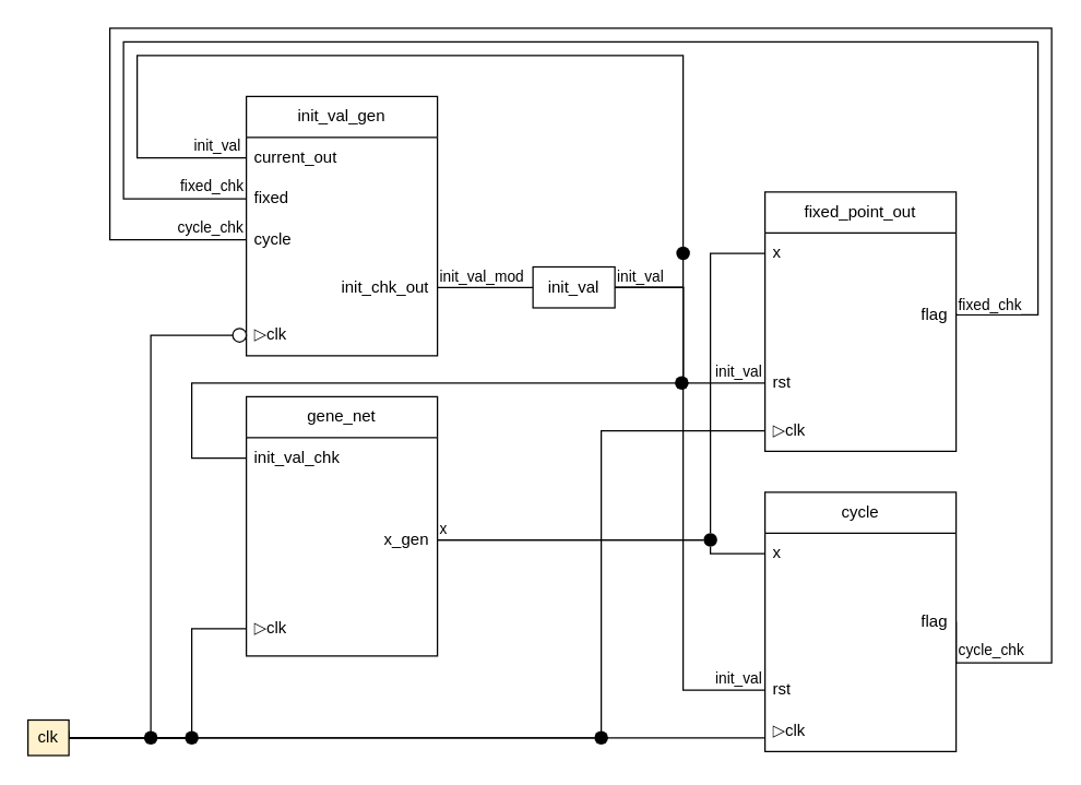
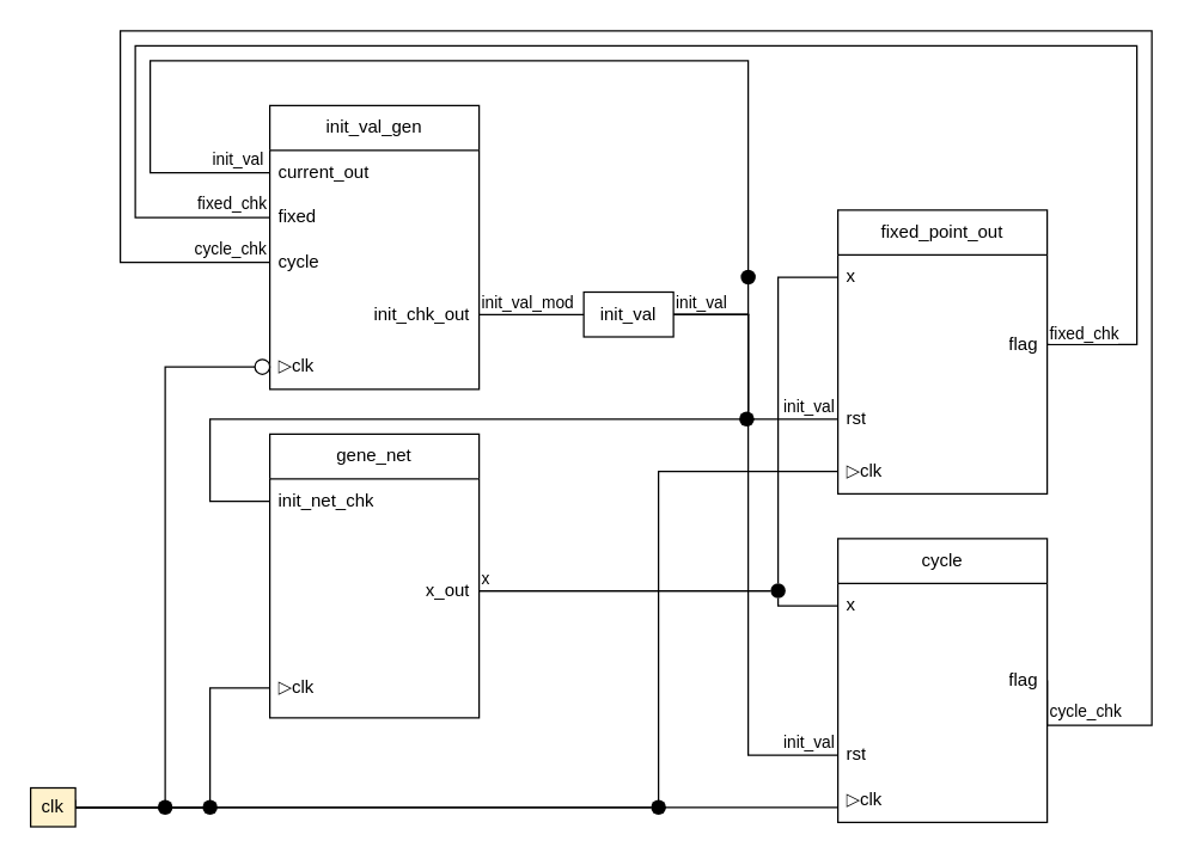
  <mxCell id="0" />
  <mxCell id="1" parent="0" />
  <mxCell id="2" value="gene_net" style="swimlane;fontStyle=0;childLayout=stackLayout;horizontal=1;startSize=30;horizontalStack=0;resizeParent=1;resizeParentMax=0;resizeLast=0;collapsible=1;marginBottom=0;whiteSpace=wrap;html=1;" parent="1" vertex="1"><mxGeometry x="180" y="290" width="140" height="190" as="geometry" /></mxCell>
- <mxCell id="3" value="init_val_chk" style="text;strokeColor=none;fillColor=none;align=left;verticalAlign=middle;spacingLeft=4;spacingRight=4;overflow=hidden;points=[[0,0.5],[1,0.5]];portConstraint=eastwest;rotatable=0;whiteSpace=wrap;html=1;" parent="2" vertex="1"><mxGeometry y="30" width="140" height="30" as="geometry" /></mxCell>
- <mxCell id="4" value="x_gen" style="text;strokeColor=none;fillColor=none;align=right;verticalAlign=middle;spacingLeft=4;spacingRight=4;overflow=hidden;points=[[0,0.5],[1,0.5]];portConstraint=eastwest;rotatable=0;whiteSpace=wrap;html=1;" parent="2" vertex="1"><mxGeometry y="60" width="140" height="90" as="geometry" /></mxCell>
+ <mxCell id="3" value="init_net_chk" style="text;strokeColor=none;fillColor=none;align=left;verticalAlign=middle;spacingLeft=4;spacingRight=4;overflow=hidden;points=[[0,0.5],[1,0.5]];portConstraint=eastwest;rotatable=0;whiteSpace=wrap;html=1;" parent="2" vertex="1"><mxGeometry y="30" width="140" height="30" as="geometry" /></mxCell>
+ <mxCell id="4" value="x_out" style="text;strokeColor=none;fillColor=none;align=right;verticalAlign=middle;spacingLeft=4;spacingRight=4;overflow=hidden;points=[[0,0.5],[1,0.5]];portConstraint=eastwest;rotatable=0;whiteSpace=wrap;html=1;" parent="2" vertex="1"><mxGeometry y="60" width="140" height="90" as="geometry" /></mxCell>
  <mxCell id="5" value="▷clk" style="text;strokeColor=none;fillColor=none;align=left;verticalAlign=middle;spacingLeft=4;spacingRight=4;overflow=hidden;points=[[0,0.5],[1,0.5]];portConstraint=eastwest;rotatable=0;whiteSpace=wrap;html=1;" parent="2" vertex="1"><mxGeometry y="150" width="140" height="40" as="geometry" /></mxCell>
  <mxCell id="6" value="fixed_point_out" style="swimlane;fontStyle=0;childLayout=stackLayout;horizontal=1;startSize=30;horizontalStack=0;resizeParent=1;resizeParentMax=0;resizeLast=0;collapsible=1;marginBottom=0;whiteSpace=wrap;html=1;" parent="1" vertex="1"><mxGeometry x="560" y="140" width="140" height="190" as="geometry" /></mxCell>
  <mxCell id="7" value="x" style="text;strokeColor=none;fillColor=none;align=left;verticalAlign=middle;spacingLeft=4;spacingRight=4;overflow=hidden;points=[[0,0.5],[1,0.5]];portConstraint=eastwest;rotatable=0;whiteSpace=wrap;html=1;" parent="6" vertex="1"><mxGeometry y="30" width="140" height="30" as="geometry" /></mxCell>
  <mxCell id="8" value="flag" style="text;strokeColor=none;fillColor=none;align=right;verticalAlign=middle;spacingLeft=4;spacingRight=4;overflow=hidden;points=[[0,0.5],[1,0.5]];portConstraint=eastwest;rotatable=0;whiteSpace=wrap;html=1;" parent="6" vertex="1"><mxGeometry y="60" width="140" height="60" as="geometry" /></mxCell>
  <mxCell id="9" value="rst" style="text;strokeColor=none;fillColor=none;align=left;verticalAlign=middle;spacingLeft=4;spacingRight=4;overflow=hidden;points=[[0,0.5],[1,0.5]];portConstraint=eastwest;rotatable=0;whiteSpace=wrap;html=1;" parent="6" vertex="1"><mxGeometry y="120" width="140" height="40" as="geometry" /></mxCell>
  <mxCell id="10" value="▷clk" style="text;strokeColor=none;fillColor=none;align=left;verticalAlign=middle;spacingLeft=4;spacingRight=4;overflow=hidden;points=[[0,0.5],[1,0.5]];portConstraint=eastwest;rotatable=0;whiteSpace=wrap;html=1;" parent="6" vertex="1"><mxGeometry y="160" width="140" height="30" as="geometry" /></mxCell>
  <mxCell id="11" value="cycle" style="swimlane;fontStyle=0;childLayout=stackLayout;horizontal=1;startSize=30;horizontalStack=0;resizeParent=1;resizeParentMax=0;resizeLast=0;collapsible=1;marginBottom=0;whiteSpace=wrap;html=1;" parent="1" vertex="1"><mxGeometry x="560" y="360" width="140" height="190" as="geometry" /></mxCell>
  <mxCell id="12" value="x" style="text;strokeColor=none;fillColor=none;align=left;verticalAlign=middle;spacingLeft=4;spacingRight=4;overflow=hidden;points=[[0,0.5],[1,0.5]];portConstraint=eastwest;rotatable=0;whiteSpace=wrap;html=1;" parent="11" vertex="1"><mxGeometry y="30" width="140" height="30" as="geometry" /></mxCell>
  <mxCell id="13" value="flag" style="text;strokeColor=none;fillColor=none;align=right;verticalAlign=middle;spacingLeft=4;spacingRight=4;overflow=hidden;points=[[0,0.5],[1,0.5]];portConstraint=eastwest;rotatable=0;whiteSpace=wrap;html=1;" parent="11" vertex="1"><mxGeometry y="60" width="140" height="70" as="geometry" /></mxCell>
  <mxCell id="14" value="rst" style="text;strokeColor=none;fillColor=none;align=left;verticalAlign=middle;spacingLeft=4;spacingRight=4;overflow=hidden;points=[[0,0.5],[1,0.5]];portConstraint=eastwest;rotatable=0;whiteSpace=wrap;html=1;" parent="11" vertex="1"><mxGeometry y="130" width="140" height="30" as="geometry" /></mxCell>
  <mxCell id="15" value="▷clk" style="text;strokeColor=none;fillColor=none;align=left;verticalAlign=middle;spacingLeft=4;spacingRight=4;overflow=hidden;points=[[0,0.5],[1,0.5]];portConstraint=eastwest;rotatable=0;whiteSpace=wrap;html=1;" parent="11" vertex="1"><mxGeometry y="160" width="140" height="30" as="geometry" /></mxCell>
  <mxCell id="16" value="init_val_gen" style="swimlane;fontStyle=0;childLayout=stackLayout;horizontal=1;startSize=30;horizontalStack=0;resizeParent=1;resizeParentMax=0;resizeLast=0;collapsible=1;marginBottom=0;whiteSpace=wrap;html=1;" parent="1" vertex="1"><mxGeometry x="180" y="70" width="140" height="190" as="geometry" /></mxCell>
  <mxCell id="17" value="current_out" style="text;strokeColor=none;fillColor=none;align=left;verticalAlign=middle;spacingLeft=4;spacingRight=4;overflow=hidden;points=[[0,0.5],[1,0.5]];portConstraint=eastwest;rotatable=0;whiteSpace=wrap;html=1;" parent="16" vertex="1"><mxGeometry y="30" width="140" height="30" as="geometry" /></mxCell>
  <mxCell id="18" value="fixed" style="text;strokeColor=none;fillColor=none;align=left;verticalAlign=middle;spacingLeft=4;spacingRight=4;overflow=hidden;points=[[0,0.5],[1,0.5]];portConstraint=eastwest;rotatable=0;whiteSpace=wrap;html=1;" parent="16" vertex="1"><mxGeometry y="60" width="140" height="30" as="geometry" /></mxCell>
  <mxCell id="19" value="cycle" style="text;strokeColor=none;fillColor=none;align=left;verticalAlign=middle;spacingLeft=4;spacingRight=4;overflow=hidden;points=[[0,0.5],[1,0.5]];portConstraint=eastwest;rotatable=0;whiteSpace=wrap;html=1;" parent="16" vertex="1"><mxGeometry y="90" width="140" height="30" as="geometry" /></mxCell>
  <mxCell id="20" value="init_chk_out" style="text;strokeColor=none;fillColor=none;align=right;verticalAlign=middle;spacingLeft=4;spacingRight=4;overflow=hidden;points=[[0,0.5],[1,0.5]];portConstraint=eastwest;rotatable=0;whiteSpace=wrap;html=1;" parent="16" vertex="1"><mxGeometry y="120" width="140" height="40" as="geometry" /></mxCell>
  <mxCell id="21" value="▷clk" style="text;strokeColor=none;fillColor=none;align=left;verticalAlign=middle;spacingLeft=4;spacingRight=4;overflow=hidden;points=[[0,0.5],[1,0.5]];portConstraint=eastwest;rotatable=0;whiteSpace=wrap;html=1;" parent="16" vertex="1"><mxGeometry y="160" width="140" height="30" as="geometry" /></mxCell>
  <mxCell id="22" style="edgeStyle=orthogonalEdgeStyle;rounded=0;orthogonalLoop=1;jettySize=auto;html=1;exitX=1;exitY=0.5;exitDx=0;exitDy=0;endArrow=none;endFill=0;" parent="1" target="15" edge="1"><mxGeometry relative="1" as="geometry"><mxPoint x="270" y="530" as="targetPoint" /><mxPoint x="50" y="535" as="sourcePoint" /><Array as="points"><mxPoint x="50" y="540" /></Array></mxGeometry></mxCell>
  <mxCell id="23" style="edgeStyle=orthogonalEdgeStyle;rounded=0;orthogonalLoop=1;jettySize=auto;html=1;exitX=0.667;exitY=0.5;exitDx=0;exitDy=0;endArrow=none;endFill=0;entryX=0;entryY=0.5;entryDx=0;entryDy=0;exitPerimeter=0;" parent="1" source="27" target="24" edge="1"><mxGeometry relative="1" as="geometry"><mxPoint x="50" y="535" as="sourcePoint" /><Array as="points"><mxPoint x="110" y="540" /><mxPoint x="110" y="245" /></Array></mxGeometry></mxCell>
  <mxCell id="24" value="" style="ellipse;whiteSpace=wrap;html=1;" parent="1" vertex="1"><mxGeometry x="170" y="240" width="10" height="10" as="geometry" /></mxCell>
  <mxCell id="25" style="edgeStyle=orthogonalEdgeStyle;rounded=0;orthogonalLoop=1;jettySize=auto;html=1;exitX=1;exitY=0.5;exitDx=0;exitDy=0;endArrow=none;endFill=0;" parent="1" source="48" target="10" edge="1"><mxGeometry relative="1" as="geometry"><Array as="points"><mxPoint x="440" y="540" /><mxPoint x="440" y="540" /><mxPoint x="440" y="315" /></Array></mxGeometry></mxCell>
  <mxCell id="26" style="edgeStyle=orthogonalEdgeStyle;rounded=0;orthogonalLoop=1;jettySize=auto;html=1;exitX=1;exitY=0.5;exitDx=0;exitDy=0;endArrow=none;endFill=0;" parent="1" source="52" target="5" edge="1"><mxGeometry relative="1" as="geometry"><Array as="points"><mxPoint x="140" y="460" /></Array></mxGeometry></mxCell>
  <mxCell id="27" value="clk" style="rounded=0;whiteSpace=wrap;html=1;fillColor=#fff2cc;" parent="1" vertex="1"><mxGeometry x="20" y="527" width="30" height="26" as="geometry" /></mxCell>
  <mxCell id="28" value="init_val" style="rounded=0;whiteSpace=wrap;html=1;" parent="1" vertex="1"><mxGeometry x="390" y="195" width="60" height="30" as="geometry" /></mxCell>
  <mxCell id="29" value="" style="endArrow=none;html=1;rounded=0;endFill=0;" parent="1" source="20" target="28" edge="1"><mxGeometry relative="1" as="geometry"><mxPoint x="240" y="160" as="sourcePoint" /><mxPoint x="400" y="160" as="targetPoint" /></mxGeometry></mxCell>
  <mxCell id="30" value="init_val_mod" style="edgeLabel;resizable=0;html=1;align=left;verticalAlign=bottom;" parent="29" connectable="0" vertex="1"><mxGeometry x="-1" relative="1" as="geometry" /></mxCell>
  <mxCell id="31" value="" style="endArrow=none;html=1;rounded=0;endFill=0;edgeStyle=orthogonalEdgeStyle;elbow=vertical;" parent="1" source="28" target="9" edge="1"><mxGeometry relative="1" as="geometry"><mxPoint x="420" y="300" as="sourcePoint" /><mxPoint x="530" y="180" as="targetPoint" /><Array as="points"><mxPoint x="500" y="210" /><mxPoint x="500" y="280" /></Array></mxGeometry></mxCell>
  <mxCell id="32" value="init_val" style="edgeLabel;resizable=0;html=1;align=left;verticalAlign=bottom;" parent="31" connectable="0" vertex="1"><mxGeometry x="-1" relative="1" as="geometry" /></mxCell>
  <mxCell id="33" value="" style="endArrow=none;html=1;rounded=0;endFill=0;edgeStyle=orthogonalEdgeStyle;elbow=vertical;exitX=1;exitY=0.5;exitDx=0;exitDy=0;" parent="1" source="28" target="14" edge="1"><mxGeometry relative="1" as="geometry"><mxPoint x="470" y="220" as="sourcePoint" /><mxPoint x="570" y="195" as="targetPoint" /><Array as="points"><mxPoint x="500" y="210" /><mxPoint x="500" y="505" /></Array></mxGeometry></mxCell>
  <mxCell id="34" value="init_val" style="edgeLabel;resizable=0;html=1;align=left;verticalAlign=bottom;" parent="33" connectable="0" vertex="1"><mxGeometry x="-1" relative="1" as="geometry" /></mxCell>
  <mxCell id="35" value="" style="endArrow=none;html=1;rounded=0;endFill=0;edgeStyle=orthogonalEdgeStyle;elbow=vertical;exitX=1;exitY=0.5;exitDx=0;exitDy=0;" parent="1" source="44" target="3" edge="1"><mxGeometry relative="1" as="geometry"><mxPoint x="470" y="220" as="sourcePoint" /><mxPoint x="570" y="415" as="targetPoint" /><Array as="points"><mxPoint x="140" y="280" /><mxPoint x="140" y="335" /></Array></mxGeometry></mxCell>
  <mxCell id="36" value="" style="endArrow=none;html=1;rounded=0;endFill=0;edgeStyle=orthogonalEdgeStyle;elbow=vertical;" parent="1" source="62" target="12" edge="1"><mxGeometry relative="1" as="geometry"><mxPoint x="809.97" y="520.03" as="sourcePoint" /><mxPoint x="539.97" y="645.03" as="targetPoint" /><Array as="points"><mxPoint x="520" y="405" /></Array></mxGeometry></mxCell>
  <mxCell id="37" value="" style="endArrow=none;html=1;rounded=0;endFill=0;edgeStyle=orthogonalEdgeStyle;elbow=vertical;" parent="1" source="62" target="7" edge="1"><mxGeometry relative="1" as="geometry"><mxPoint x="330" y="405" as="sourcePoint" /><mxPoint x="570" y="445" as="targetPoint" /><Array as="points"><mxPoint x="520" y="185" /></Array></mxGeometry></mxCell>
  <mxCell id="38" style="edgeStyle=orthogonalEdgeStyle;rounded=0;orthogonalLoop=1;jettySize=auto;html=1;exitX=1;exitY=0.5;exitDx=0;exitDy=0;endArrow=none;endFill=0;" parent="1" source="8" target="18" edge="1"><mxGeometry relative="1" as="geometry"><Array as="points"><mxPoint x="760" y="230" /><mxPoint x="760" y="30" /><mxPoint x="90" y="30" /><mxPoint x="90" y="145" /></Array></mxGeometry></mxCell>
  <mxCell id="39" value="fixed_chk" style="edgeLabel;resizable=0;html=1;align=left;verticalAlign=bottom;" parent="1" connectable="0" vertex="1"><mxGeometry x="700" y="231" as="geometry" /></mxCell>
  <mxCell id="40" style="edgeStyle=orthogonalEdgeStyle;rounded=0;orthogonalLoop=1;jettySize=auto;html=1;exitX=1;exitY=0.5;exitDx=0;exitDy=0;endArrow=none;endFill=0;" parent="1" source="13" target="19" edge="1"><mxGeometry relative="1" as="geometry"><Array as="points"><mxPoint x="700" y="485" /><mxPoint x="770" y="485" /><mxPoint x="770" y="20" /><mxPoint x="80" y="20" /><mxPoint x="80" y="175" /></Array></mxGeometry></mxCell>
  <mxCell id="41" value="cycle_chk" style="edgeLabel;resizable=0;html=1;align=left;verticalAlign=bottom;" parent="1" connectable="0" vertex="1"><mxGeometry x="700" y="484" as="geometry" /></mxCell>
  <mxCell id="42" value="" style="endArrow=none;html=1;rounded=0;endFill=0;edgeStyle=orthogonalEdgeStyle;elbow=vertical;exitX=1;exitY=0.5;exitDx=0;exitDy=0;" parent="1" source="28" target="44" edge="1"><mxGeometry relative="1" as="geometry"><mxPoint x="450" y="210" as="sourcePoint" /><mxPoint x="180" y="335" as="targetPoint" /><Array as="points"><mxPoint x="500" y="210" /><mxPoint x="500" y="280" /></Array></mxGeometry></mxCell>
  <mxCell id="43" value="init_val" style="edgeLabel;resizable=0;html=1;align=left;verticalAlign=bottom;" parent="42" connectable="0" vertex="1"><mxGeometry x="-1" relative="1" as="geometry" /></mxCell>
  <mxCell id="44" value="" style="ellipse;whiteSpace=wrap;html=1;strokeColor=none;fillStyle=solid;fillColor=#000000;gradientColor=none;" parent="1" vertex="1"><mxGeometry x="494" y="275" width="10" height="10" as="geometry" /></mxCell>
  <mxCell id="45" value="" style="endArrow=none;html=1;rounded=0;endFill=0;edgeStyle=orthogonalEdgeStyle;elbow=vertical;" parent="1" source="4" target="62" edge="1"><mxGeometry relative="1" as="geometry"><mxPoint x="320" y="395" as="sourcePoint" /><mxPoint x="560" y="220" as="targetPoint" /><Array as="points" /></mxGeometry></mxCell>
  <mxCell id="46" value="x" style="edgeLabel;resizable=0;html=1;align=left;verticalAlign=bottom;" parent="45" connectable="0" vertex="1"><mxGeometry x="-1" relative="1" as="geometry" /></mxCell>
  <mxCell id="47" value="" style="edgeStyle=orthogonalEdgeStyle;rounded=0;orthogonalLoop=1;jettySize=auto;html=1;endArrow=none;endFill=0;exitX=1;exitY=0.5;exitDx=0;exitDy=0;" parent="1" source="52" target="48" edge="1"><mxGeometry relative="1" as="geometry"><mxPoint x="110" y="630" as="sourcePoint" /><mxPoint x="560" y="315" as="targetPoint" /><Array as="points"><mxPoint x="150" y="540" /><mxPoint x="150" y="540" /></Array></mxGeometry></mxCell>
  <mxCell id="48" value="" style="ellipse;whiteSpace=wrap;html=1;strokeColor=none;fillStyle=solid;fillColor=#000000;gradientColor=none;" parent="1" vertex="1"><mxGeometry x="435" y="535" width="10" height="10" as="geometry" /></mxCell>
  <mxCell id="49" value="" style="ellipse;whiteSpace=wrap;html=1;strokeColor=none;fillStyle=solid;fillColor=#000000;gradientColor=none;" parent="1" vertex="1"><mxGeometry x="135" y="535" width="10" height="10" as="geometry" /></mxCell>
  <mxCell id="50" value="" style="edgeStyle=orthogonalEdgeStyle;rounded=0;orthogonalLoop=1;jettySize=auto;html=1;endArrow=none;endFill=0;exitX=1;exitY=0.5;exitDx=0;exitDy=0;" parent="1" source="27" target="52" edge="1"><mxGeometry relative="1" as="geometry"><mxPoint x="50" y="540" as="sourcePoint" /><mxPoint x="435" y="540" as="targetPoint" /><Array as="points" /></mxGeometry></mxCell>
  <mxCell id="51" value="" style="edgeStyle=orthogonalEdgeStyle;rounded=0;orthogonalLoop=1;jettySize=auto;html=1;exitX=1;exitY=0.5;exitDx=0;exitDy=0;endArrow=none;endFill=0;" parent="1" source="27" target="52" edge="1"><mxGeometry relative="1" as="geometry"><mxPoint x="50" y="540" as="sourcePoint" /><mxPoint x="180" y="460" as="targetPoint" /><Array as="points"><mxPoint x="140" y="540" /></Array></mxGeometry></mxCell>
  <mxCell id="52" value="" style="ellipse;whiteSpace=wrap;html=1;strokeColor=none;fillStyle=solid;fillColor=#000000;gradientColor=none;" parent="1" vertex="1"><mxGeometry x="105" y="535" width="10" height="10" as="geometry" /></mxCell>
  <mxCell id="53" value="init_val" style="edgeLabel;resizable=0;html=1;align=left;verticalAlign=bottom;" parent="1" connectable="0" vertex="1"><mxGeometry x="140" y="114" as="geometry" /></mxCell>
  <mxCell id="54" style="edgeStyle=orthogonalEdgeStyle;rounded=0;orthogonalLoop=1;jettySize=auto;html=1;exitX=0;exitY=0.5;exitDx=0;exitDy=0;entryX=1;entryY=0.5;entryDx=0;entryDy=0;endArrow=none;endFill=0;" parent="1" source="17" target="28" edge="1"><mxGeometry relative="1" as="geometry"><mxPoint x="500" y="190" as="targetPoint" /><Array as="points"><mxPoint x="100" y="115" /><mxPoint x="100" y="40" /><mxPoint x="500" y="40" /><mxPoint x="500" y="210" /></Array></mxGeometry></mxCell>
  <mxCell id="55" value="" style="ellipse;whiteSpace=wrap;html=1;strokeColor=none;fillStyle=solid;fillColor=#000000;gradientColor=none;" vertex="1" parent="1"><mxGeometry x="495" y="180" width="10" height="10" as="geometry" /></mxCell>
  <mxCell id="56" value="fixed_chk" style="edgeLabel;resizable=0;html=1;align=left;verticalAlign=bottom;" connectable="0" vertex="1" parent="1"><mxGeometry x="130" y="144" as="geometry" /></mxCell>
  <mxCell id="57" value="cycle_chk" style="edgeLabel;resizable=0;html=1;align=left;verticalAlign=bottom;" connectable="0" vertex="1" parent="1"><mxGeometry x="128" y="174" as="geometry" /></mxCell>
  <mxCell id="58" value="init_val" style="edgeLabel;resizable=0;html=1;align=left;verticalAlign=bottom;" connectable="0" vertex="1" parent="1"><mxGeometry x="522" y="280" as="geometry" /></mxCell>
  <mxCell id="59" value="init_val" style="edgeLabel;resizable=0;html=1;align=left;verticalAlign=bottom;" connectable="0" vertex="1" parent="1"><mxGeometry x="522" y="505" as="geometry" /></mxCell>
  <mxCell id="60" value="" style="endArrow=none;html=1;rounded=0;endFill=0;edgeStyle=orthogonalEdgeStyle;elbow=vertical;" edge="1" parent="1" source="4" target="62"><mxGeometry relative="1" as="geometry"><mxPoint x="320" y="395" as="sourcePoint" /><mxPoint x="560" y="405" as="targetPoint" /><Array as="points" /></mxGeometry></mxCell>
  <mxCell id="61" value="x" style="edgeLabel;resizable=0;html=1;align=left;verticalAlign=bottom;" connectable="0" vertex="1" parent="60"><mxGeometry x="-1" relative="1" as="geometry" /></mxCell>
  <mxCell id="62" value="" style="ellipse;whiteSpace=wrap;html=1;strokeColor=none;fillStyle=solid;fillColor=#000000;gradientColor=none;" parent="1" vertex="1"><mxGeometry x="515" y="390" width="10" height="10" as="geometry" /></mxCell>
